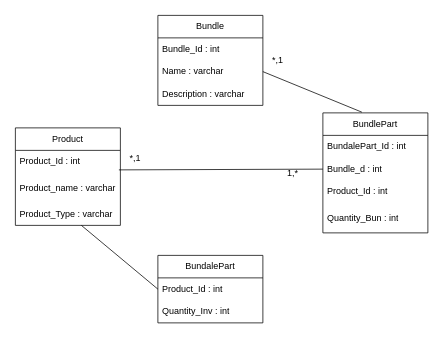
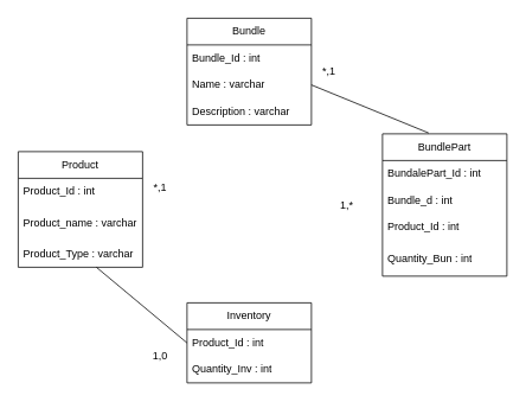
  <mxCell id="0" />
  <mxCell id="1" parent="0" />
  <mxCell id="2" value="Bundle" style="swimlane;fontStyle=0;childLayout=stackLayout;horizontal=1;startSize=30;horizontalStack=0;resizeParent=1;resizeParentMax=0;resizeLast=0;collapsible=1;marginBottom=0;whiteSpace=wrap;html=1;" vertex="1" parent="1"><mxGeometry x="210" y="20" width="140" height="120" as="geometry" /></mxCell>
  <mxCell id="3" value="Bundle_Id : int" style="text;strokeColor=none;fillColor=none;align=left;verticalAlign=middle;spacingLeft=4;spacingRight=4;overflow=hidden;points=[[0,0.5],[1,0.5]];portConstraint=eastwest;rotatable=0;whiteSpace=wrap;html=1;" vertex="1" parent="2"><mxGeometry y="30" width="140" height="30" as="geometry" /></mxCell>
  <mxCell id="4" value="Name : varchar" style="text;strokeColor=none;fillColor=none;align=left;verticalAlign=middle;spacingLeft=4;spacingRight=4;overflow=hidden;points=[[0,0.5],[1,0.5]];portConstraint=eastwest;rotatable=0;whiteSpace=wrap;html=1;" vertex="1" parent="2"><mxGeometry y="60" width="140" height="30" as="geometry" /></mxCell>
  <mxCell id="5" value="Description : varchar" style="text;strokeColor=none;fillColor=none;align=left;verticalAlign=middle;spacingLeft=4;spacingRight=4;overflow=hidden;points=[[0,0.5],[1,0.5]];portConstraint=eastwest;rotatable=0;whiteSpace=wrap;html=1;" vertex="1" parent="2"><mxGeometry y="90" width="140" height="30" as="geometry" /></mxCell>
  <mxCell id="6" value="Product" style="swimlane;fontStyle=0;childLayout=stackLayout;horizontal=1;startSize=30;horizontalStack=0;resizeParent=1;resizeParentMax=0;resizeLast=0;collapsible=1;marginBottom=0;whiteSpace=wrap;html=1;" vertex="1" parent="1"><mxGeometry x="20" y="170" width="140" height="130" as="geometry" /></mxCell>
  <mxCell id="7" value="Product_Id : int" style="text;strokeColor=none;fillColor=none;align=left;verticalAlign=middle;spacingLeft=4;spacingRight=4;overflow=hidden;points=[[0,0.5],[1,0.5]];portConstraint=eastwest;rotatable=0;whiteSpace=wrap;html=1;" vertex="1" parent="6"><mxGeometry y="30" width="140" height="30" as="geometry" /></mxCell>
  <mxCell id="8" value="Product_name : varchar" style="text;strokeColor=none;fillColor=none;align=left;verticalAlign=middle;spacingLeft=4;spacingRight=4;overflow=hidden;points=[[0,0.5],[1,0.5]];portConstraint=eastwest;rotatable=0;whiteSpace=wrap;html=1;" vertex="1" parent="6"><mxGeometry y="60" width="140" height="40" as="geometry" /></mxCell>
  <mxCell id="9" value="Product_Type : varchar" style="text;strokeColor=none;fillColor=none;align=left;verticalAlign=middle;spacingLeft=4;spacingRight=4;overflow=hidden;points=[[0,0.5],[1,0.5]];portConstraint=eastwest;rotatable=0;whiteSpace=wrap;html=1;" vertex="1" parent="6"><mxGeometry y="100" width="140" height="30" as="geometry" /></mxCell>
  <mxCell id="10" value="BundlePart" style="swimlane;fontStyle=0;childLayout=stackLayout;horizontal=1;startSize=30;horizontalStack=0;resizeParent=1;resizeParentMax=0;resizeLast=0;collapsible=1;marginBottom=0;whiteSpace=wrap;html=1;" vertex="1" parent="1"><mxGeometry x="430" y="150" width="140" height="160" as="geometry" /></mxCell>
  <mxCell id="11" value="BundalePart_Id : int" style="text;strokeColor=none;fillColor=none;align=left;verticalAlign=middle;spacingLeft=4;spacingRight=4;overflow=hidden;points=[[0,0.5],[1,0.5]];portConstraint=eastwest;rotatable=0;whiteSpace=wrap;html=1;" vertex="1" parent="10"><mxGeometry y="30" width="140" height="30" as="geometry" /></mxCell>
  <mxCell id="12" value="Bundle_d : int" style="text;strokeColor=none;fillColor=none;align=left;verticalAlign=middle;spacingLeft=4;spacingRight=4;overflow=hidden;points=[[0,0.5],[1,0.5]];portConstraint=eastwest;rotatable=0;whiteSpace=wrap;html=1;" vertex="1" parent="10"><mxGeometry y="60" width="140" height="30" as="geometry" /></mxCell>
  <mxCell id="13" value="Product_Id : int" style="text;strokeColor=none;fillColor=none;align=left;verticalAlign=middle;spacingLeft=4;spacingRight=4;overflow=hidden;points=[[0,0.5],[1,0.5]];portConstraint=eastwest;rotatable=0;whiteSpace=wrap;html=1;" vertex="1" parent="10"><mxGeometry y="90" width="140" height="30" as="geometry" /></mxCell>
  <mxCell id="14" value="Quantity_Bun : int" style="text;strokeColor=none;fillColor=none;align=left;verticalAlign=middle;spacingLeft=4;spacingRight=4;overflow=hidden;points=[[0,0.5],[1,0.5]];portConstraint=eastwest;rotatable=0;whiteSpace=wrap;html=1;" vertex="1" parent="10"><mxGeometry y="120" width="140" height="40" as="geometry" /></mxCell>
- <mxCell id="15" value="BundalePart" style="swimlane;fontStyle=0;childLayout=stackLayout;horizontal=1;startSize=30;horizontalStack=0;resizeParent=1;resizeParentMax=0;resizeLast=0;collapsible=1;marginBottom=0;whiteSpace=wrap;html=1;" vertex="1" parent="1"><mxGeometry x="210" y="340" width="140" height="90" as="geometry" /></mxCell>
+ <mxCell id="15" value="Inventory" style="swimlane;fontStyle=0;childLayout=stackLayout;horizontal=1;startSize=30;horizontalStack=0;resizeParent=1;resizeParentMax=0;resizeLast=0;collapsible=1;marginBottom=0;whiteSpace=wrap;html=1;" vertex="1" parent="1"><mxGeometry x="210" y="340" width="140" height="90" as="geometry" /></mxCell>
  <mxCell id="16" value="Product_Id : int" style="text;strokeColor=none;fillColor=none;align=left;verticalAlign=middle;spacingLeft=4;spacingRight=4;overflow=hidden;points=[[0,0.5],[1,0.5]];portConstraint=eastwest;rotatable=0;whiteSpace=wrap;html=1;" vertex="1" parent="15"><mxGeometry y="30" width="140" height="30" as="geometry" /></mxCell>
  <mxCell id="17" value="Quantity_Inv : int" style="text;strokeColor=none;fillColor=none;align=left;verticalAlign=middle;spacingLeft=4;spacingRight=4;overflow=hidden;points=[[0,0.5],[1,0.5]];portConstraint=eastwest;rotatable=0;whiteSpace=wrap;html=1;" vertex="1" parent="15"><mxGeometry y="60" width="140" height="30" as="geometry" /></mxCell>
- <mxCell id="18" value="" style="endArrow=none;html=1;rounded=0;entryX=0;entryY=0.5;entryDx=0;entryDy=0;exitX=0.986;exitY=-0.1;exitDx=0;exitDy=0;exitPerimeter=0;" edge="1" parent="1" source="8" target="12"><mxGeometry width="50" height="50" relative="1" as="geometry"><mxPoint x="270" y="250" as="sourcePoint" /><mxPoint x="320" y="200" as="targetPoint" /></mxGeometry></mxCell>
  <mxCell id="19" value="1,*" style="text;html=1;align=center;verticalAlign=middle;whiteSpace=wrap;rounded=0;" vertex="1" parent="1"><mxGeometry x="360" y="215" width="60" height="30" as="geometry" /></mxCell>
  <mxCell id="20" value="*,1" style="text;html=1;align=center;verticalAlign=middle;whiteSpace=wrap;rounded=0;" vertex="1" parent="1"><mxGeometry x="160" y="200" width="40" height="20" as="geometry" /></mxCell>
  <mxCell id="21" value="" style="endArrow=none;html=1;rounded=0;exitX=0.371;exitY=-0.006;exitDx=0;exitDy=0;exitPerimeter=0;entryX=1;entryY=0.5;entryDx=0;entryDy=0;" edge="1" parent="1" source="10" target="4"><mxGeometry width="50" height="50" relative="1" as="geometry"><mxPoint x="470" y="140" as="sourcePoint" /><mxPoint x="360" y="90" as="targetPoint" /><Array as="points" /></mxGeometry></mxCell>
  <mxCell id="22" value="*,1" style="text;html=1;align=center;verticalAlign=middle;whiteSpace=wrap;rounded=0;" vertex="1" parent="1"><mxGeometry x="340" y="65" width="60" height="30" as="geometry" /></mxCell>
  <mxCell id="23" value="" style="endArrow=none;html=1;rounded=0;exitX=0;exitY=0.5;exitDx=0;exitDy=0;" edge="1" parent="1" source="16" target="9"><mxGeometry width="50" height="50" relative="1" as="geometry"><mxPoint x="200" y="340" as="sourcePoint" /><mxPoint x="320" y="200" as="targetPoint" /><Array as="points" /></mxGeometry></mxCell>
+ <mxCell id="24" value="&lt;div&gt;1,0&lt;/div&gt;" style="text;html=1;align=center;verticalAlign=middle;whiteSpace=wrap;rounded=0;" vertex="1" parent="1"><mxGeometry x="160" y="390" width="40" height="20" as="geometry" /></mxCell>
